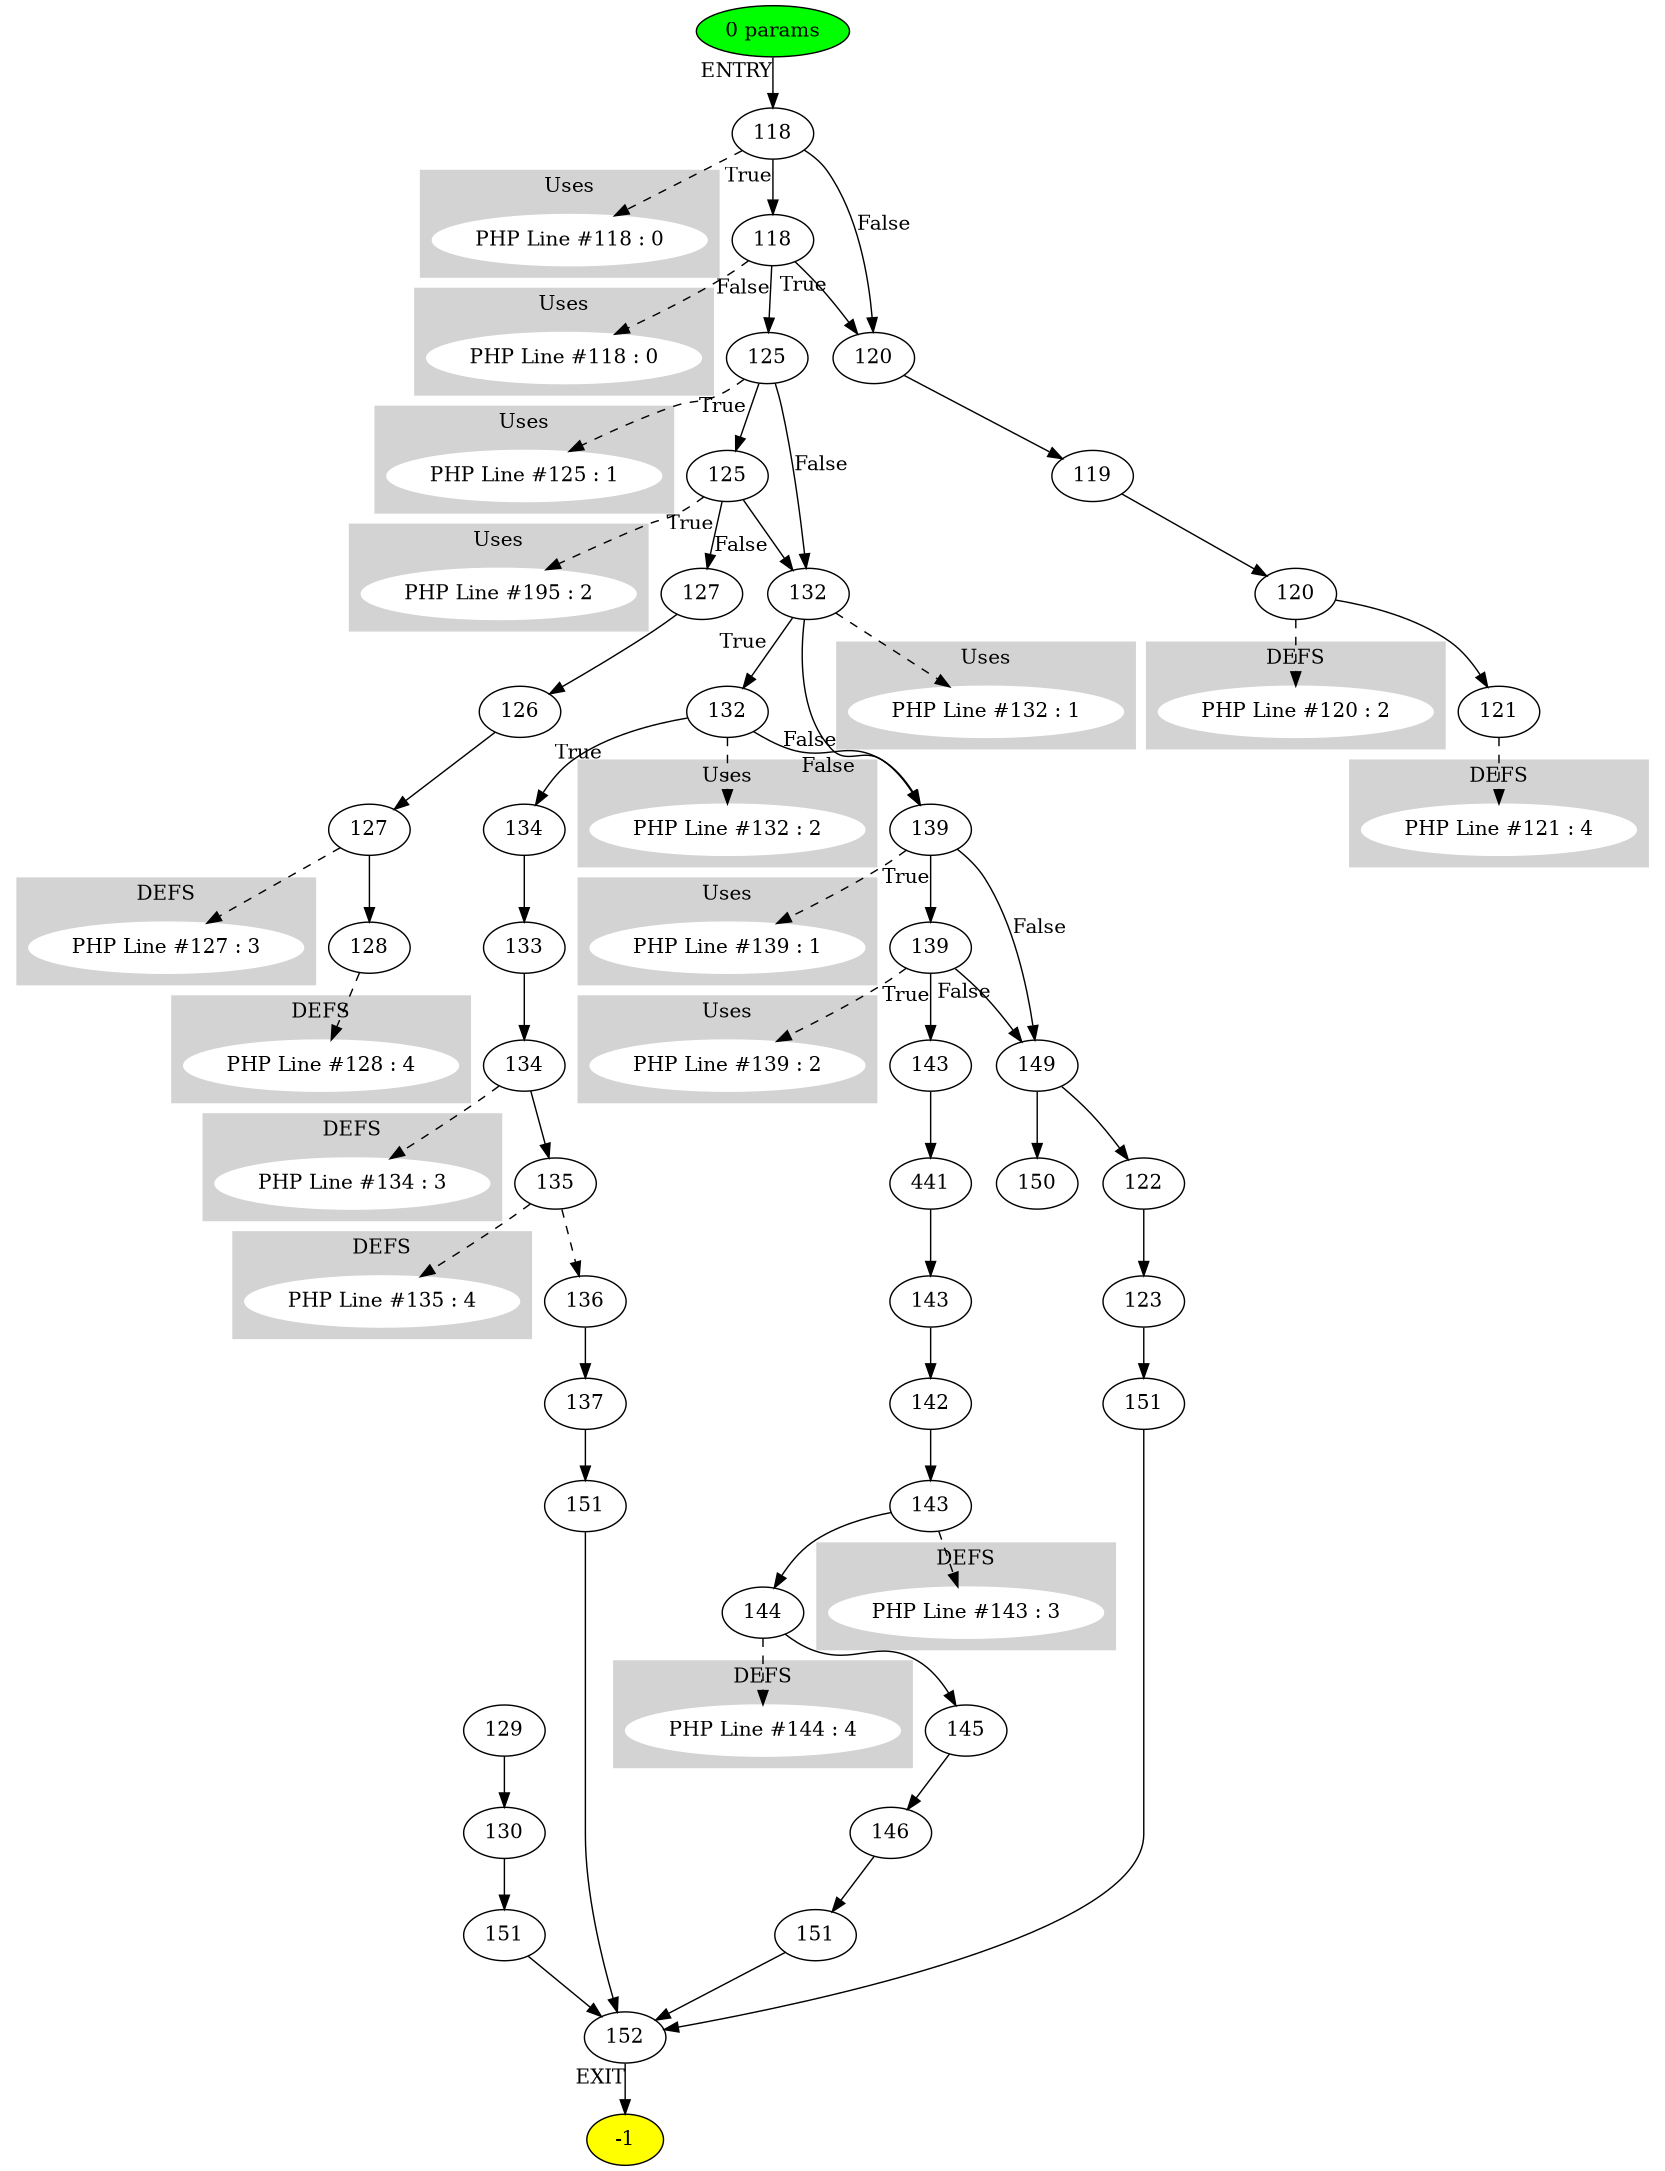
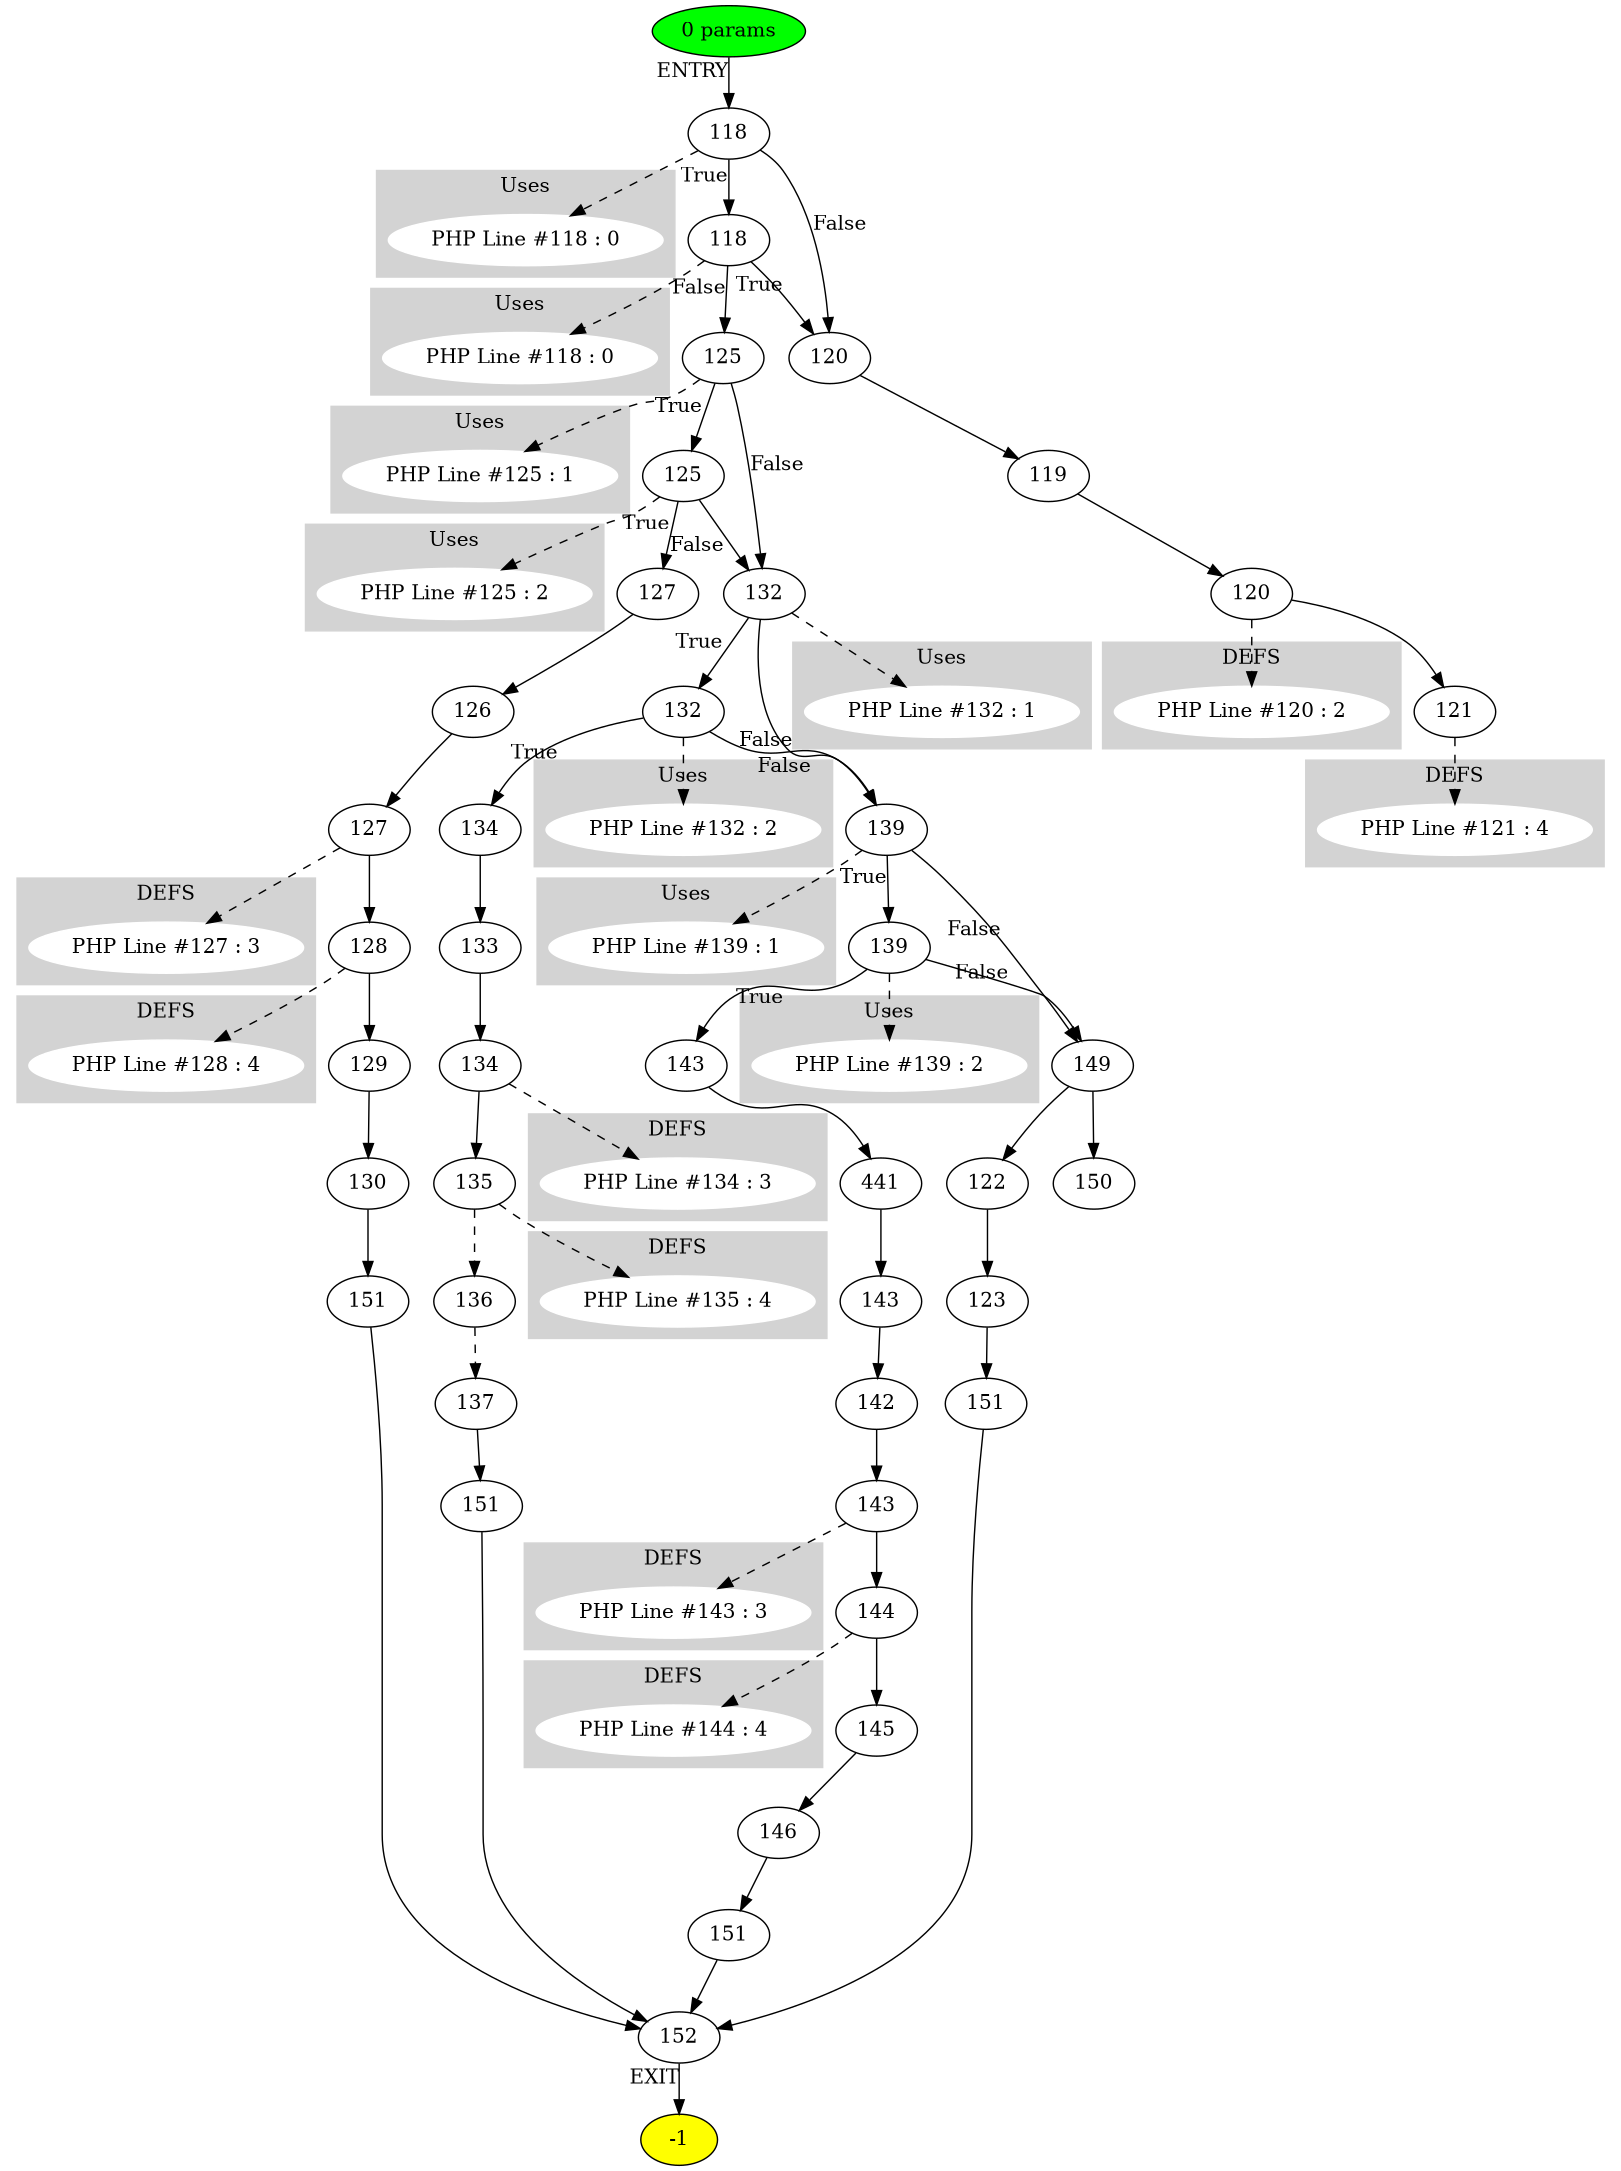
  digraph {
    n1 [color=white label="PHP Line #120 : 2" style=filled]
    n2 [color=white label="PHP Line #121 : 4" style=filled]
    n3 [color=white label="PHP Line #127 : 3" style=filled]
    n4 [color=white label="PHP Line #128 : 4" style=filled]
    n5 [color=white label="PHP Line #134 : 3" style=filled]
    n6 [color=white label="PHP Line #135 : 4" style=filled]
    n7 [color=white label="PHP Line #143 : 3" style=filled]
    n8 [color=white label="PHP Line #144 : 4" style=filled]
    n9 [color=white label="PHP Line #118 : 0" style=filled]
    n10 [color=white label="PHP Line #118 : 0" style=filled]
    n11 [color=white label="PHP Line #125 : 1" style=filled]
-   n12 [color=white label="PHP Line #195 : 2" style=filled]
+   n12 [color=white label="PHP Line #125 : 2" style=filled]
    n13 [color=white label="PHP Line #132 : 1" style=filled]
    n14 [color=white label="PHP Line #132 : 2" style=filled]
    n15 [color=white label="PHP Line #139 : 1" style=filled]
    n16 [color=white label="PHP Line #139 : 2" style=filled]
    n17 [label=118]
    n18 [label=118]
    n19 [label=120]
    n20 [label=125]
    n21 [label=119]
    n22 [label=125]
    n23 [label=132]
    n24 [label=120]
    n25 [label=121]
    n26 [label=122]
    n27 [label=123]
    n28 [label=151]
    n29 [label=152]
    -1 [fillcolor=yellow style=filled]
    n31 [label=127]
    n32 [label=132]
    n33 [label=139]
    n34 [label=126]
    n35 [label=127]
    n36 [label=128]
    n37 [label=129]
    n38 [label=130]
    n39 [label=151]
    n40 [label=134]
    n41 [label=139]
    n42 [label=149]
    n43 [label=133]
    n44 [label=134]
    n45 [label=135]
    n46 [label=136]
    n47 [label=137]
    n48 [label=151]
    n49 [label=143]
    n50 [label=150]
    n51 [label=441]
    n52 [label=143]
    n53 [label=142]
    n54 [label=143]
    n55 [label=144]
    n56 [label=145]
    n57 [label=146]
    n58 [label=151]
    n59 [fillcolor=green label="0 params" style=filled]
    subgraph cluster_1 {
      color=lightgrey
      label=DEFS
      style=filled
      n1
    }
    subgraph cluster_2 {
      color=lightgrey
      label=DEFS
      style=filled
      n2
    }
    subgraph cluster_3 {
      color=lightgrey
      label=DEFS
      style=filled
      n3
    }
    subgraph cluster_4 {
      color=lightgrey
      label=DEFS
      style=filled
      n4
    }
    subgraph cluster_5 {
      color=lightgrey
      label=DEFS
      style=filled
      n5
    }
    subgraph cluster_6 {
      color=lightgrey
      label=DEFS
      style=filled
      n6
    }
    subgraph cluster_7 {
      color=lightgrey
      label=DEFS
      style=filled
      n7
    }
    subgraph cluster_8 {
      color=lightgrey
      label=DEFS
      style=filled
      n8
    }
    subgraph cluster_9 {
      color=lightgrey
      label=Uses
      style=filled
      n9
    }
    subgraph cluster_10 {
      color=lightgrey
      label=Uses
      style=filled
      n10
    }
    subgraph cluster_11 {
      color=lightgrey
      label=Uses
      style=filled
      n11
    }
    subgraph cluster_12 {
      color=lightgrey
      label=Uses
      style=filled
      n12
    }
    subgraph cluster_13 {
      color=lightgrey
      label=Uses
      style=filled
      n13
    }
    subgraph cluster_14 {
      color=lightgrey
      label=Uses
      style=filled
      n14
    }
    subgraph cluster_15 {
      color=lightgrey
      label=Uses
      style=filled
      n15
    }
    subgraph cluster_16 {
      color=lightgrey
      label=Uses
      style=filled
      n16
    }
    n17 -> n9 [style=dashed]
    n17 -> n18 [xlabel=True]
    n17 -> n19 [xlabel=False]
    n18 -> n10 [style=dashed]
    n18 -> n19 [xlabel=True]
    n18 -> n20 [xlabel=False]
    n19 -> n21
    n20 -> n11 [style=dashed]
    n20 -> n22 [xlabel=True]
    n20 -> n23 [xlabel=False]
    n21 -> n24
    n22 -> n12 [style=dashed]
    n22 -> n23 [xlabel=False]
    n22 -> n31 [xlabel=True]
    n23 -> n13 [style=dashed]
    n23 -> n32 [xlabel=True]
    n23 -> n33 [xlabel=False]
    n24 -> n1 [style=dashed]
    n24 -> n25
    n25 -> n2 [style=dashed]
    n26 -> n27
    n27 -> n28
    n28 -> n29
    n29 -> -1 [xlabel=EXIT]
    n31 -> n34
    n32 -> n14 [style=dashed]
    n32 -> n33 [xlabel=False]
    n32 -> n40 [xlabel=True]
    n33 -> n15 [style=dashed]
    n33 -> n41 [xlabel=True]
    n33 -> n42 [xlabel=False]
    n34 -> n35
    n35 -> n3 [style=dashed]
    n35 -> n36
    n36 -> n4 [style=dashed]
+   n36 -> n37
    n37 -> n38
    n38 -> n39
    n39 -> n29
    n40 -> n43
    n41 -> n16 [style=dashed]
    n41 -> n42 [xlabel=False]
    n41 -> n49 [xlabel=True]
    n42 -> n26
    n42 -> n50
    n43 -> n44
    n44 -> n5 [style=dashed]
    n44 -> n45
    n45 -> n6 [style=dashed]
    n45 -> n46 [style=dashed]
-   n46 -> n47
+   n46 -> n47 [style=dashed]
    n47 -> n48
    n48 -> n29
    n49 -> n51
    n51 -> n52
    n52 -> n53
    n53 -> n54
    n54 -> n7 [style=dashed]
    n54 -> n55
    n55 -> n8 [style=dashed]
    n55 -> n56
    n56 -> n57
    n57 -> n58
    n58 -> n29
    n59 -> n17 [xlabel=ENTRY]
  }
